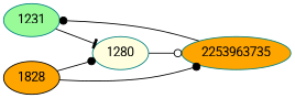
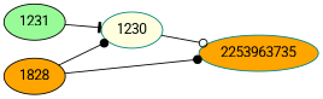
  strict digraph {
    fontname=Roboto
    rankdir=LR
    node [color=black fillcolor=orange fontname=Roboto style=filled]
    edge [arrowhead=dot fontname=Roboto]
-   1231 [color=teal fillcolor=palegreen]
+   1231 [fillcolor=palegreen]
    2253963735 [color=teal]
-   1230 [color=teal fillcolor=lightyellow label=1280]
+   1230 [color=teal fillcolor=lightyellow]
    n4 [label=1828]
    1231 -> 1230 [arrowhead=tee]
-   2253963735 -> 1231
    1230 -> 2253963735 [arrowhead=odot]
    n4 -> 2253963735
    n4 -> 1230
  }
